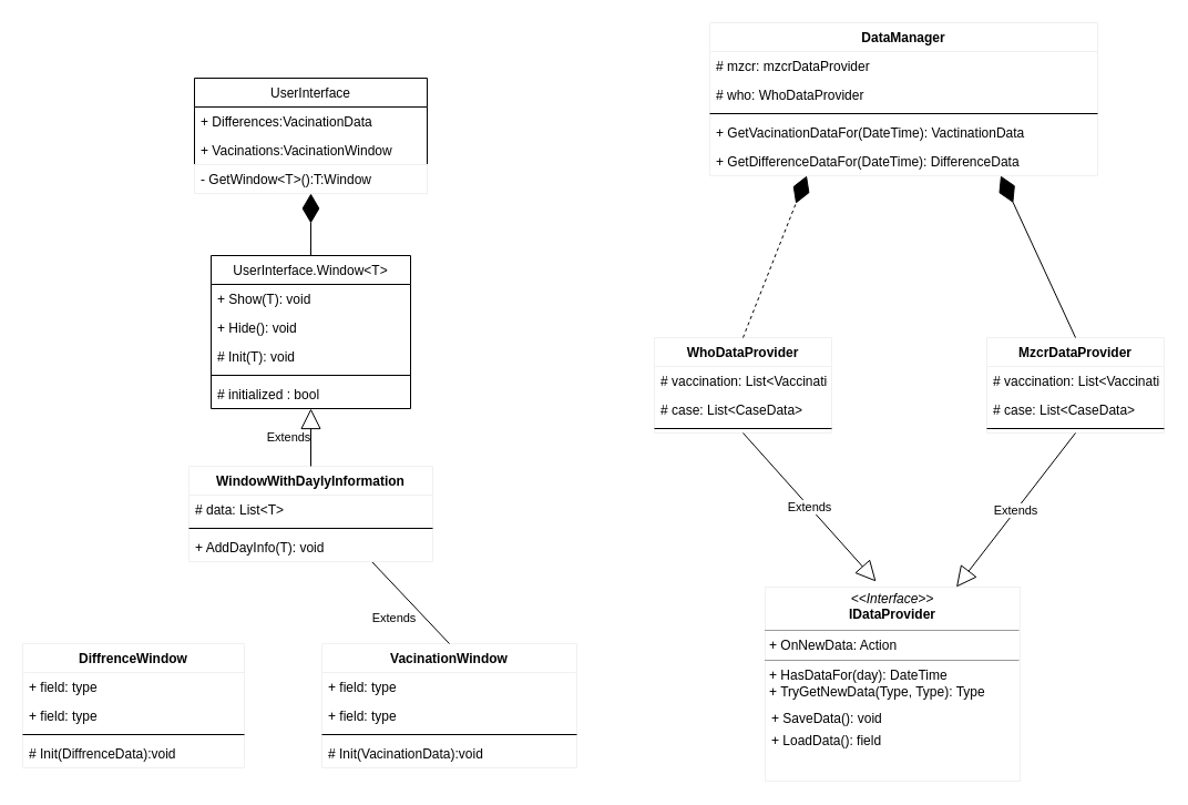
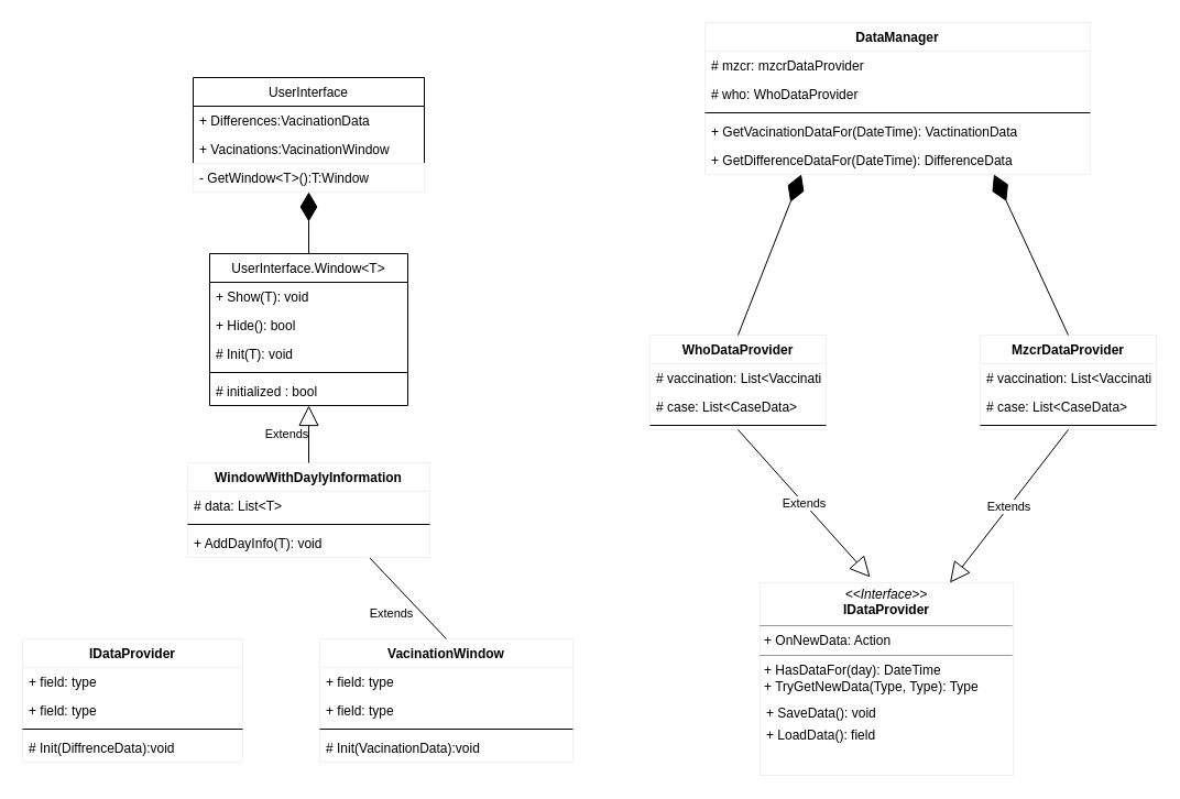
  <mxCell id="0" />
  <mxCell id="1" parent="0" />
  <mxCell id="2" value="UserInterface" style="swimlane;fontStyle=0;childLayout=stackLayout;horizontal=1;startSize=26;fillColor=none;horizontalStack=0;resizeParent=1;resizeParentMax=0;resizeLast=0;collapsible=1;marginBottom=0;" vertex="1" parent="1"><mxGeometry x="175" y="70" width="210" height="104" as="geometry" /></mxCell>
  <mxCell id="3" value="+ Differences:VacinationData" style="text;strokeColor=none;fillColor=none;align=left;verticalAlign=top;spacingLeft=4;spacingRight=4;overflow=hidden;rotatable=0;points=[[0,0.5],[1,0.5]];portConstraint=eastwest;" vertex="1" parent="2"><mxGeometry y="26" width="210" height="26" as="geometry" /></mxCell>
  <mxCell id="4" value="+ Vacinations:VacinationWindow" style="text;fillColor=none;align=left;verticalAlign=top;spacingLeft=4;spacingRight=4;overflow=hidden;rotatable=0;points=[[0,0.5],[1,0.5]];portConstraint=eastwest;" vertex="1" parent="2"><mxGeometry y="52" width="210" height="26" as="geometry" /></mxCell>
  <mxCell id="5" value="- GetWindow&lt;T&gt;():T:Window" style="text;fillColor=none;align=left;verticalAlign=top;spacingLeft=4;spacingRight=4;overflow=hidden;rotatable=0;points=[[0,0.5],[1,0.5]];portConstraint=eastwest;strokeColor=#f0f0f0;" vertex="1" parent="2"><mxGeometry y="78" width="210" height="26" as="geometry" /></mxCell>
  <mxCell id="6" value="UserInterface.Window&lt;T&gt;" style="swimlane;fontStyle=0;childLayout=stackLayout;horizontal=1;startSize=26;fillColor=none;horizontalStack=0;resizeParent=1;resizeParentMax=0;resizeLast=0;collapsible=1;marginBottom=0;" vertex="1" parent="1"><mxGeometry x="190" y="230" width="180" height="138" as="geometry" /></mxCell>
  <mxCell id="7" value="+ Show(T): void" style="text;strokeColor=none;fillColor=none;align=left;verticalAlign=top;spacingLeft=4;spacingRight=4;overflow=hidden;rotatable=0;points=[[0,0.5],[1,0.5]];portConstraint=eastwest;" vertex="1" parent="6"><mxGeometry y="26" width="180" height="26" as="geometry" /></mxCell>
- <mxCell id="8" value="+ Hide(): void" style="text;strokeColor=none;fillColor=none;align=left;verticalAlign=top;spacingLeft=4;spacingRight=4;overflow=hidden;rotatable=0;points=[[0,0.5],[1,0.5]];portConstraint=eastwest;" vertex="1" parent="6"><mxGeometry y="52" width="180" height="26" as="geometry" /></mxCell>
+ <mxCell id="8" value="+ Hide(): bool" style="text;strokeColor=none;fillColor=none;align=left;verticalAlign=top;spacingLeft=4;spacingRight=4;overflow=hidden;rotatable=0;points=[[0,0.5],[1,0.5]];portConstraint=eastwest;" vertex="1" parent="6"><mxGeometry y="52" width="180" height="26" as="geometry" /></mxCell>
  <mxCell id="9" value="# Init(T): void" style="text;strokeColor=none;fillColor=none;align=left;verticalAlign=top;spacingLeft=4;spacingRight=4;overflow=hidden;rotatable=0;points=[[0,0.5],[1,0.5]];portConstraint=eastwest;" vertex="1" parent="6"><mxGeometry y="78" width="180" height="26" as="geometry" /></mxCell>
  <mxCell id="10" value="" style="line;strokeWidth=1;fillColor=none;align=left;verticalAlign=middle;spacingTop=-1;spacingLeft=3;spacingRight=3;rotatable=0;labelPosition=right;points=[];portConstraint=eastwest;" vertex="1" parent="6"><mxGeometry y="104" width="180" height="8" as="geometry" /></mxCell>
  <mxCell id="11" value="# initialized : bool" style="text;strokeColor=none;fillColor=none;align=left;verticalAlign=top;spacingLeft=4;spacingRight=4;overflow=hidden;rotatable=0;points=[[0,0.5],[1,0.5]];portConstraint=eastwest;" vertex="1" parent="6"><mxGeometry y="112" width="180" height="26" as="geometry" /></mxCell>
- <mxCell id="12" value="DiffrenceWindow" style="swimlane;fontStyle=1;align=center;verticalAlign=top;childLayout=stackLayout;horizontal=1;startSize=26;horizontalStack=0;resizeParent=1;resizeParentMax=0;resizeLast=0;collapsible=1;marginBottom=0;strokeColor=#f0f0f0;" vertex="1" parent="1"><mxGeometry x="20" y="580" width="200" height="112" as="geometry" /></mxCell>
+ <mxCell id="12" value="IDataProvider" style="swimlane;fontStyle=1;align=center;verticalAlign=top;childLayout=stackLayout;horizontal=1;startSize=26;horizontalStack=0;resizeParent=1;resizeParentMax=0;resizeLast=0;collapsible=1;marginBottom=0;strokeColor=#f0f0f0;" vertex="1" parent="1"><mxGeometry x="20" y="580" width="200" height="112" as="geometry" /></mxCell>
  <mxCell id="13" value="+ field: type" style="text;strokeColor=none;fillColor=none;align=left;verticalAlign=top;spacingLeft=4;spacingRight=4;overflow=hidden;rotatable=0;points=[[0,0.5],[1,0.5]];portConstraint=eastwest;" vertex="1" parent="12"><mxGeometry y="26" width="200" height="26" as="geometry" /></mxCell>
  <mxCell id="14" value="+ field: type" style="text;strokeColor=none;fillColor=none;align=left;verticalAlign=top;spacingLeft=4;spacingRight=4;overflow=hidden;rotatable=0;points=[[0,0.5],[1,0.5]];portConstraint=eastwest;" vertex="1" parent="12"><mxGeometry y="52" width="200" height="26" as="geometry" /></mxCell>
  <mxCell id="15" value="" style="line;strokeWidth=1;fillColor=none;align=left;verticalAlign=middle;spacingTop=-1;spacingLeft=3;spacingRight=3;rotatable=0;labelPosition=right;points=[];portConstraint=eastwest;" vertex="1" parent="12"><mxGeometry y="78" width="200" height="8" as="geometry" /></mxCell>
  <mxCell id="16" value="# Init(DiffrenceData):void" style="text;strokeColor=none;fillColor=none;align=left;verticalAlign=top;spacingLeft=4;spacingRight=4;overflow=hidden;rotatable=0;points=[[0,0.5],[1,0.5]];portConstraint=eastwest;" vertex="1" parent="12"><mxGeometry y="86" width="200" height="26" as="geometry" /></mxCell>
  <mxCell id="17" value="VacinationWindow" style="swimlane;fontStyle=1;align=center;verticalAlign=top;childLayout=stackLayout;horizontal=1;startSize=26;horizontalStack=0;resizeParent=1;resizeParentMax=0;resizeLast=0;collapsible=1;marginBottom=0;strokeColor=#f0f0f0;" vertex="1" parent="1"><mxGeometry x="290" y="580" width="230" height="112" as="geometry" /></mxCell>
  <mxCell id="18" value="+ field: type" style="text;strokeColor=none;fillColor=none;align=left;verticalAlign=top;spacingLeft=4;spacingRight=4;overflow=hidden;rotatable=0;points=[[0,0.5],[1,0.5]];portConstraint=eastwest;" vertex="1" parent="17"><mxGeometry y="26" width="230" height="26" as="geometry" /></mxCell>
  <mxCell id="19" value="+ field: type" style="text;strokeColor=none;fillColor=none;align=left;verticalAlign=top;spacingLeft=4;spacingRight=4;overflow=hidden;rotatable=0;points=[[0,0.5],[1,0.5]];portConstraint=eastwest;" vertex="1" parent="17"><mxGeometry y="52" width="230" height="26" as="geometry" /></mxCell>
  <mxCell id="20" value="" style="line;strokeWidth=1;fillColor=none;align=left;verticalAlign=middle;spacingTop=-1;spacingLeft=3;spacingRight=3;rotatable=0;labelPosition=right;points=[];portConstraint=eastwest;" vertex="1" parent="17"><mxGeometry y="78" width="230" height="8" as="geometry" /></mxCell>
  <mxCell id="21" value="# Init(VacinationData):void" style="text;strokeColor=none;fillColor=none;align=left;verticalAlign=top;spacingLeft=4;spacingRight=4;overflow=hidden;rotatable=0;points=[[0,0.5],[1,0.5]];portConstraint=eastwest;" vertex="1" parent="17"><mxGeometry y="86" width="230" height="26" as="geometry" /></mxCell>
  <mxCell id="22" value="Extends" style="endArrow=none;endSize=16;endFill=0;html=1;exitX=0.5;exitY=0;exitDx=0;exitDy=0;entryX=0.75;entryY=1;entryDx=0;entryDy=0;" edge="1" parent="1" source="17" target="23"><mxGeometry y="20" width="160" relative="1" as="geometry"><mxPoint x="400" y="304" as="sourcePoint" /><mxPoint x="443.06" y="100.002" as="targetPoint" /><mxPoint as="offset" /></mxGeometry></mxCell>
  <mxCell id="23" value="WindowWithDaylyInformation" style="swimlane;fontStyle=1;align=center;verticalAlign=top;childLayout=stackLayout;horizontal=1;startSize=26;horizontalStack=0;resizeParent=1;resizeParentMax=0;resizeLast=0;collapsible=1;marginBottom=0;strokeColor=#f0f0f0;" vertex="1" parent="1"><mxGeometry x="170" y="420" width="220" height="86" as="geometry" /></mxCell>
  <mxCell id="24" value="# data: List&lt;T&gt;" style="text;strokeColor=none;fillColor=none;align=left;verticalAlign=top;spacingLeft=4;spacingRight=4;overflow=hidden;rotatable=0;points=[[0,0.5],[1,0.5]];portConstraint=eastwest;" vertex="1" parent="23"><mxGeometry y="26" width="220" height="26" as="geometry" /></mxCell>
  <mxCell id="25" value="" style="line;strokeWidth=1;fillColor=none;align=left;verticalAlign=middle;spacingTop=-1;spacingLeft=3;spacingRight=3;rotatable=0;labelPosition=right;points=[];portConstraint=eastwest;" vertex="1" parent="23"><mxGeometry y="52" width="220" height="8" as="geometry" /></mxCell>
  <mxCell id="26" value="+ AddDayInfo(T): void" style="text;strokeColor=none;fillColor=none;align=left;verticalAlign=top;spacingLeft=4;spacingRight=4;overflow=hidden;rotatable=0;points=[[0,0.5],[1,0.5]];portConstraint=eastwest;" vertex="1" parent="23"><mxGeometry y="60" width="220" height="26" as="geometry" /></mxCell>
  <mxCell id="27" value="Extends" style="endArrow=block;endSize=16;endFill=0;html=1;exitX=0.5;exitY=0;exitDx=0;exitDy=0;entryX=0.5;entryY=1;entryDx=0;entryDy=0;" edge="1" parent="1" source="23" target="6"><mxGeometry y="20" width="160" relative="1" as="geometry"><mxPoint x="240" y="636" as="sourcePoint" /><mxPoint x="380" y="570" as="targetPoint" /><mxPoint as="offset" /></mxGeometry></mxCell>
  <mxCell id="28" value="" style="endArrow=diamondThin;endFill=1;endSize=24;html=1;exitX=0.5;exitY=0;exitDx=0;exitDy=0;entryX=0.5;entryY=1;entryDx=0;entryDy=0;" edge="1" parent="1" source="6" target="2"><mxGeometry width="160" relative="1" as="geometry"><mxPoint x="450" y="340" as="sourcePoint" /><mxPoint x="610" y="340" as="targetPoint" /></mxGeometry></mxCell>
  <mxCell id="29" value="&lt;p style=&quot;margin: 0px ; margin-top: 4px ; text-align: center&quot;&gt;&lt;i&gt;&amp;lt;&amp;lt;Interface&amp;gt;&amp;gt;&lt;/i&gt;&lt;br&gt;&lt;b&gt;IDataProvider&lt;/b&gt;&lt;/p&gt;&lt;hr size=&quot;1&quot;&gt;&lt;p style=&quot;margin: 0px ; margin-left: 4px&quot;&gt;+ OnNewData: Action&lt;br&gt;&lt;/p&gt;&lt;hr size=&quot;1&quot;&gt;&lt;p style=&quot;margin: 0px ; margin-left: 4px&quot;&gt;+ HasDataFor(day): DateTime&lt;br&gt;&lt;/p&gt;&lt;p style=&quot;margin: 0px ; margin-left: 4px&quot;&gt;+ TryGetNewData(Type, Type): Type&lt;/p&gt;" style="verticalAlign=top;align=left;overflow=fill;fontSize=12;fontFamily=Helvetica;html=1;strokeColor=#f0f0f0;" vertex="1" parent="1"><mxGeometry x="690" y="529" width="230" height="175" as="geometry" /></mxCell>
  <mxCell id="30" value="DataManager" style="swimlane;fontStyle=1;align=center;verticalAlign=top;childLayout=stackLayout;horizontal=1;startSize=26;horizontalStack=0;resizeParent=1;resizeParentMax=0;resizeLast=0;collapsible=1;marginBottom=0;strokeColor=#f0f0f0;" vertex="1" parent="1"><mxGeometry x="640" y="20" width="350" height="138" as="geometry" /></mxCell>
  <mxCell id="31" value="# mzcr: mzcrDataProvider" style="text;strokeColor=none;fillColor=none;align=left;verticalAlign=top;spacingLeft=4;spacingRight=4;overflow=hidden;rotatable=0;points=[[0,0.5],[1,0.5]];portConstraint=eastwest;" vertex="1" parent="30"><mxGeometry y="26" width="350" height="26" as="geometry" /></mxCell>
  <mxCell id="32" value="# who: WhoDataProvider" style="text;strokeColor=none;fillColor=none;align=left;verticalAlign=top;spacingLeft=4;spacingRight=4;overflow=hidden;rotatable=0;points=[[0,0.5],[1,0.5]];portConstraint=eastwest;" vertex="1" parent="30"><mxGeometry y="52" width="350" height="26" as="geometry" /></mxCell>
  <mxCell id="33" value="" style="line;strokeWidth=1;fillColor=none;align=left;verticalAlign=middle;spacingTop=-1;spacingLeft=3;spacingRight=3;rotatable=0;labelPosition=right;points=[];portConstraint=eastwest;" vertex="1" parent="30"><mxGeometry y="78" width="350" height="8" as="geometry" /></mxCell>
  <mxCell id="34" value="+ GetVacinationDataFor(DateTime): VactinationData" style="text;strokeColor=none;fillColor=none;align=left;verticalAlign=top;spacingLeft=4;spacingRight=4;overflow=hidden;rotatable=0;points=[[0,0.5],[1,0.5]];portConstraint=eastwest;" vertex="1" parent="30"><mxGeometry y="86" width="350" height="26" as="geometry" /></mxCell>
  <mxCell id="35" value="+ GetDifferenceDataFor(DateTime): DifferenceData" style="text;strokeColor=none;fillColor=none;align=left;verticalAlign=top;spacingLeft=4;spacingRight=4;overflow=hidden;rotatable=0;points=[[0,0.5],[1,0.5]];portConstraint=eastwest;" vertex="1" parent="30"><mxGeometry y="112" width="350" height="26" as="geometry" /></mxCell>
  <mxCell id="36" value="WhoDataProvider" style="swimlane;fontStyle=1;align=center;verticalAlign=top;childLayout=stackLayout;horizontal=1;startSize=26;horizontalStack=0;resizeParent=1;resizeParentMax=0;resizeLast=0;collapsible=1;marginBottom=0;strokeColor=#f0f0f0;" vertex="1" parent="1"><mxGeometry x="590" y="304" width="160" height="86" as="geometry" /></mxCell>
  <mxCell id="37" value="# vaccination: List&lt;VaccinationData&gt;" style="text;strokeColor=none;fillColor=none;align=left;verticalAlign=top;spacingLeft=4;spacingRight=4;overflow=hidden;rotatable=0;points=[[0,0.5],[1,0.5]];portConstraint=eastwest;" vertex="1" parent="36"><mxGeometry y="26" width="160" height="26" as="geometry" /></mxCell>
  <mxCell id="38" value="# case: List&lt;CaseData&gt;" style="text;strokeColor=none;fillColor=none;align=left;verticalAlign=top;spacingLeft=4;spacingRight=4;overflow=hidden;rotatable=0;points=[[0,0.5],[1,0.5]];portConstraint=eastwest;" vertex="1" parent="36"><mxGeometry y="52" width="160" height="26" as="geometry" /></mxCell>
  <mxCell id="39" value="" style="line;strokeWidth=1;fillColor=none;align=left;verticalAlign=middle;spacingTop=-1;spacingLeft=3;spacingRight=3;rotatable=0;labelPosition=right;points=[];portConstraint=eastwest;" vertex="1" parent="36"><mxGeometry y="78" width="160" height="8" as="geometry" /></mxCell>
  <mxCell id="40" value="Extends" style="endArrow=block;endSize=16;endFill=0;html=1;exitX=0.5;exitY=1;exitDx=0;exitDy=0;" edge="1" parent="1" source="36"><mxGeometry width="160" relative="1" as="geometry"><mxPoint x="880" y="434" as="sourcePoint" /><mxPoint x="790" y="524" as="targetPoint" /></mxGeometry></mxCell>
  <mxCell id="41" value="+ SaveData(): void" style="text;strokeColor=none;fillColor=none;align=left;verticalAlign=top;spacingLeft=4;spacingRight=4;overflow=hidden;rotatable=0;points=[[0,0.5],[1,0.5]];portConstraint=eastwest;" vertex="1" parent="1"><mxGeometry x="690" y="634" width="160" height="26" as="geometry" /></mxCell>
  <mxCell id="42" value="+ LoadData(): field" style="text;strokeColor=none;fillColor=none;align=left;verticalAlign=top;spacingLeft=4;spacingRight=4;overflow=hidden;rotatable=0;points=[[0,0.5],[1,0.5]];portConstraint=eastwest;" vertex="1" parent="1"><mxGeometry x="690" y="654" width="160" height="26" as="geometry" /></mxCell>
  <mxCell id="43" value="MzcrDataProvider" style="swimlane;fontStyle=1;align=center;verticalAlign=top;childLayout=stackLayout;horizontal=1;startSize=26;horizontalStack=0;resizeParent=1;resizeParentMax=0;resizeLast=0;collapsible=1;marginBottom=0;strokeColor=#f0f0f0;" vertex="1" parent="1"><mxGeometry x="890" y="304" width="160" height="86" as="geometry" /></mxCell>
  <mxCell id="44" value="# vaccination: List&lt;VaccinationData&gt;" style="text;strokeColor=none;fillColor=none;align=left;verticalAlign=top;spacingLeft=4;spacingRight=4;overflow=hidden;rotatable=0;points=[[0,0.5],[1,0.5]];portConstraint=eastwest;" vertex="1" parent="43"><mxGeometry y="26" width="160" height="26" as="geometry" /></mxCell>
  <mxCell id="45" value="# case: List&lt;CaseData&gt;" style="text;strokeColor=none;fillColor=none;align=left;verticalAlign=top;spacingLeft=4;spacingRight=4;overflow=hidden;rotatable=0;points=[[0,0.5],[1,0.5]];portConstraint=eastwest;" vertex="1" parent="43"><mxGeometry y="52" width="160" height="26" as="geometry" /></mxCell>
  <mxCell id="46" value="" style="line;strokeWidth=1;fillColor=none;align=left;verticalAlign=middle;spacingTop=-1;spacingLeft=3;spacingRight=3;rotatable=0;labelPosition=right;points=[];portConstraint=eastwest;" vertex="1" parent="43"><mxGeometry y="78" width="160" height="8" as="geometry" /></mxCell>
  <mxCell id="47" value="Extends" style="endArrow=block;endSize=16;endFill=0;html=1;exitX=0.5;exitY=1;exitDx=0;exitDy=0;entryX=0.75;entryY=0;entryDx=0;entryDy=0;" edge="1" parent="1" source="43" target="29"><mxGeometry width="160" relative="1" as="geometry"><mxPoint x="1090" y="439" as="sourcePoint" /><mxPoint x="1000" y="529" as="targetPoint" /></mxGeometry></mxCell>
- <mxCell id="48" value="" style="endArrow=diamondThin;endFill=1;endSize=24;html=1;entryX=0.25;entryY=1;entryDx=0;entryDy=0;exitX=0.5;exitY=0;exitDx=0;exitDy=0;dashed=1;" edge="1" parent="1" source="36" target="30"><mxGeometry width="160" relative="1" as="geometry"><mxPoint x="390" y="614" as="sourcePoint" /><mxPoint x="550" y="614" as="targetPoint" /></mxGeometry></mxCell>
+ <mxCell id="48" value="" style="endArrow=diamondThin;endFill=1;endSize=24;html=1;entryX=0.25;entryY=1;entryDx=0;entryDy=0;exitX=0.5;exitY=0;exitDx=0;exitDy=0;" edge="1" parent="1" source="36" target="30"><mxGeometry width="160" relative="1" as="geometry"><mxPoint x="390" y="614" as="sourcePoint" /><mxPoint x="550" y="614" as="targetPoint" /></mxGeometry></mxCell>
  <mxCell id="49" value="" style="endArrow=diamondThin;endFill=1;endSize=24;html=1;entryX=0.75;entryY=1;entryDx=0;entryDy=0;exitX=0.5;exitY=0;exitDx=0;exitDy=0;" edge="1" parent="1" source="43" target="30"><mxGeometry width="160" relative="1" as="geometry"><mxPoint x="390" y="614" as="sourcePoint" /><mxPoint x="550" y="614" as="targetPoint" /></mxGeometry></mxCell>
